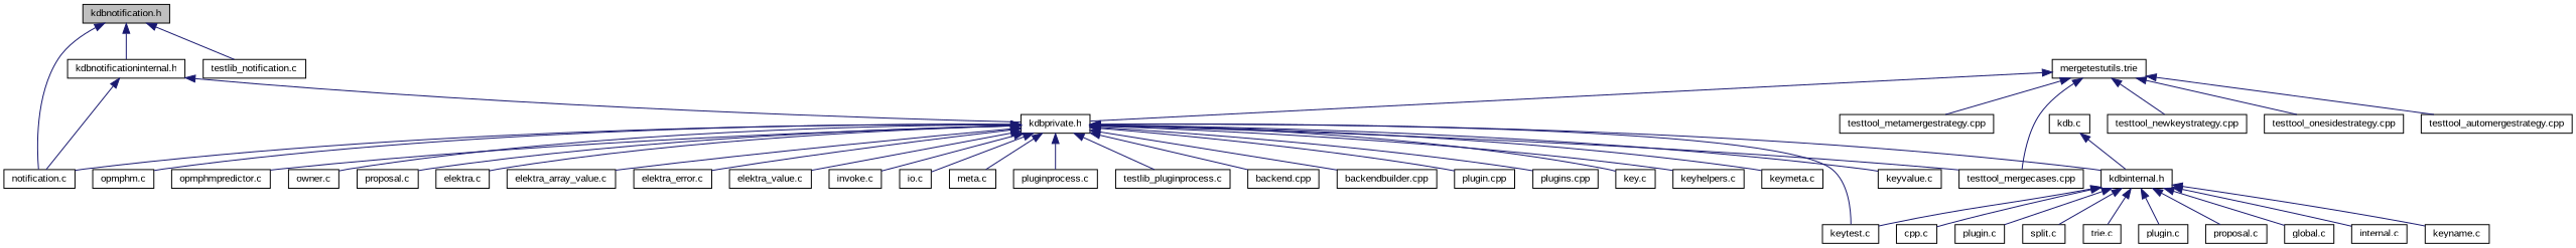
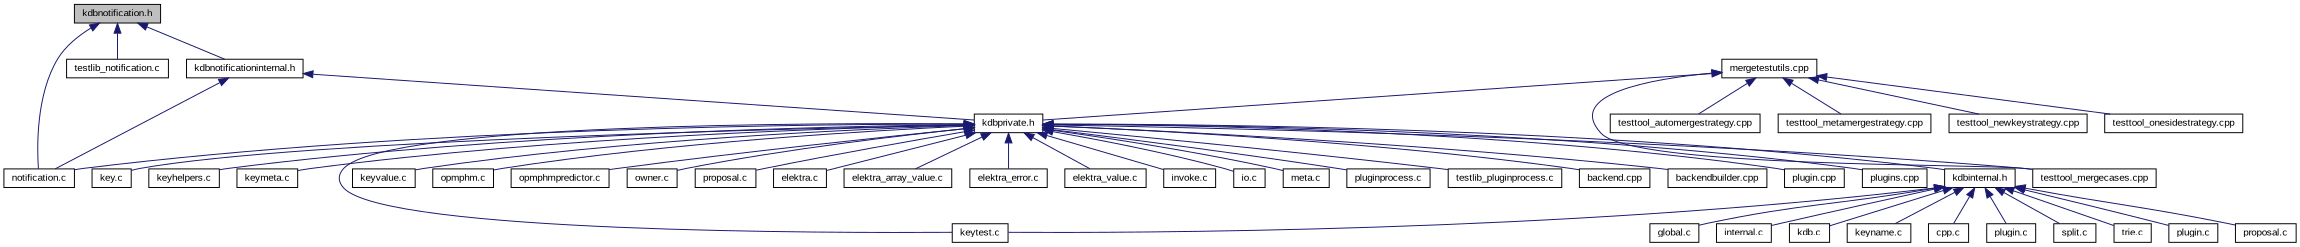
  digraph {
    fontname="Liberation Sans"
    node [color=black fillcolor=white fontname="Liberation Sans" fontsize=10 shape=record style=filled]
    edge [color=midnightblue dir=back fontname="Liberation Sans" fontsize=10 labelfontname=Helvetica labelfontsize=10 style=solid]
    n1 [fillcolor=grey75 fontcolor=black height=0.2 label="kdbnotification.h" width=0.4]
    n2 [height=0.2 label="notification.c" width=0.4]
    n3 [height=0.2 label="testlib_notification.c" width=0.4]
    n4 [height=0.2 label="kdbnotificationinternal.h" width=0.4]
    n5 [height=0.2 label="kdbprivate.h" width=0.4]
    n6 [height=0.2 label="key.c" width=0.4]
    n7 [height=0.2 label="keyhelpers.c" width=0.4]
    n8 [height=0.2 label="keymeta.c" width=0.4]
    n9 [height=0.2 label="keytest.c" width=0.4]
    n10 [height=0.2 label="keyvalue.c" width=0.4]
    n11 [height=0.2 label="opmphm.c" width=0.4]
    n12 [height=0.2 label="opmphmpredictor.c" width=0.4]
    n13 [height=0.2 label="owner.c" width=0.4]
    n14 [height=0.2 label="proposal.c" width=0.4]
    n15 [height=0.2 label="elektra.c" width=0.4]
    n16 [height=0.2 label="elektra_array_value.c" width=0.4]
    n17 [height=0.2 label="elektra_error.c" width=0.4]
    n18 [height=0.2 label="elektra_value.c" width=0.4]
    n19 [height=0.2 label="invoke.c" width=0.4]
    n20 [height=0.2 label="io.c" width=0.4]
    n21 [height=0.2 label="meta.c" width=0.4]
    n22 [height=0.2 label="pluginprocess.c" width=0.4]
    n23 [height=0.2 label="testlib_pluginprocess.c" width=0.4]
    n24 [height=0.2 label="backend.cpp" width=0.4]
    n25 [height=0.2 label="backendbuilder.cpp" width=0.4]
    n26 [height=0.2 label="plugin.cpp" width=0.4]
    n27 [height=0.2 label="plugins.cpp" width=0.4]
    n28 [height=0.2 label="testtool_mergecases.cpp" width=0.4]
    n29 [height=0.2 label="kdbinternal.h" width=0.4]
-   n30 [height=0.2 label="mergetestutils.trie" width=0.4]
+   n30 [height=0.2 label="mergetestutils.cpp" width=0.4]
    n31 [height=0.2 label="testtool_automergestrategy.cpp" width=0.4]
    n32 [height=0.2 label="testtool_metamergestrategy.cpp" width=0.4]
    n33 [height=0.2 label="testtool_newkeystrategy.cpp" width=0.4]
    n34 [height=0.2 label="testtool_onesidestrategy.cpp" width=0.4]
    n35 [height=0.2 label="global.c" width=0.4]
    n36 [height=0.2 label="internal.c" width=0.4]
    n37 [height=0.2 label="kdb.c" width=0.4]
    n38 [height=0.2 label="keyname.c" width=0.4]
    n39 [height=0.2 label="cpp.c" width=0.4]
    n40 [height=0.2 label="plugin.c" width=0.4]
    n41 [height=0.2 label="split.c" width=0.4]
    n42 [height=0.2 label="trie.c" width=0.4]
    n43 [height=0.2 label="plugin.c" width=0.4]
    n44 [height=0.2 label="proposal.c" width=0.4]
    n1 -> n2
    n1 -> n3
    n1 -> n4
    n4 -> n2
    n4 -> n5
    n5 -> n2
    n5 -> n6
    n5 -> n7
    n5 -> n8
    n5 -> n9
    n5 -> n10
    n5 -> n11
    n5 -> n12
    n5 -> n13
    n5 -> n14
    n5 -> n15
    n5 -> n16
    n5 -> n17
    n5 -> n18
    n5 -> n19
    n5 -> n20
    n5 -> n21
    n5 -> n22
    n5 -> n23
    n5 -> n24
    n5 -> n25
    n5 -> n26
    n5 -> n27
    n5 -> n28
    n5 -> n29
    n29 -> n9
    n29 -> n35
    n29 -> n36
-   n37 -> n29
+   n29 -> n37
    n29 -> n38
    n29 -> n39
    n29 -> n40
    n29 -> n41
    n29 -> n42
    n29 -> n43
    n29 -> n44
    n30 -> n5
    n30 -> n28
    n30 -> n31
    n30 -> n32
    n30 -> n33
    n30 -> n34
  }
